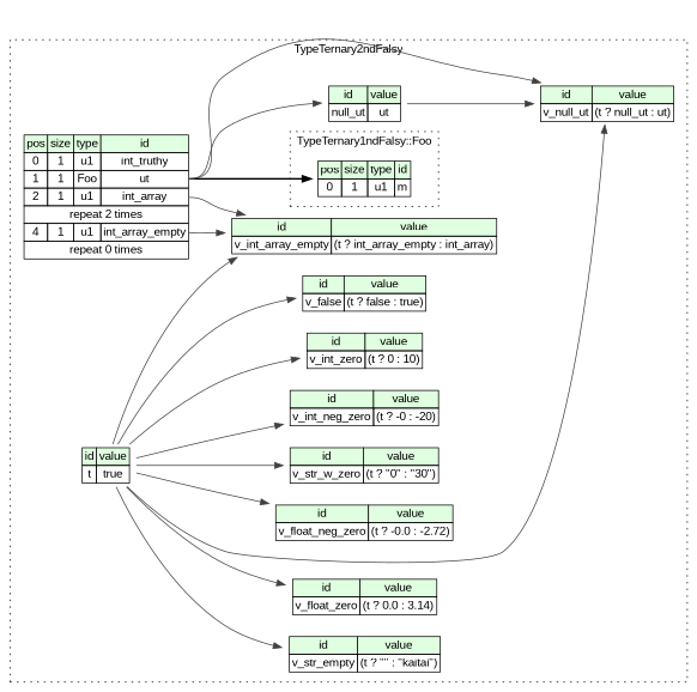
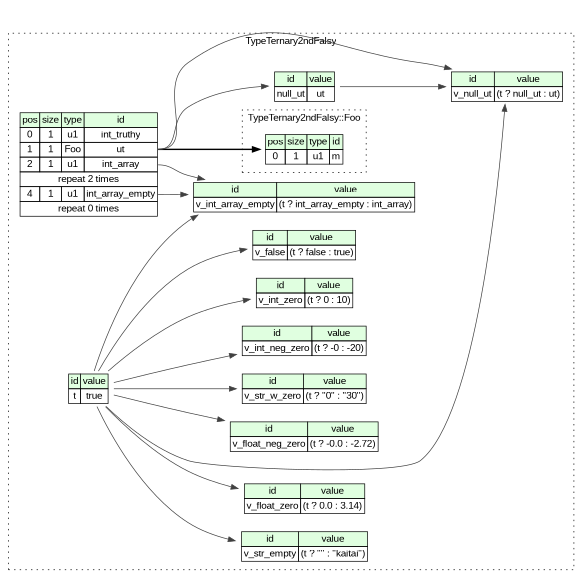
  digraph {
    rankdir=LR
    fontname="Liberation Sans"
    node [shape=plaintext fontname="Liberation Sans"]
    edge [tailport=t_type fontname="Liberation Sans" color="#404040"]
    n1 [label=<<TABLE BORDER="0" CELLBORDER="1" CELLSPACING="0"> 				<TR><TD BGCOLOR="#E0FFE0">pos</TD><TD BGCOLOR="#E0FFE0">size</TD><TD BGCOLOR="#E0FFE0">type</TD><TD BGCOLOR="#E0FFE0">id</TD></TR> 				<TR><TD PORT="m_pos">0</TD><TD PORT="m_size">1</TD><TD>u1</TD><TD PORT="m_type">m</TD></TR> 			</TABLE>>]
    n2 [label=<<TABLE BORDER="0" CELLBORDER="1" CELLSPACING="0"> 			<TR><TD BGCOLOR="#E0FFE0">pos</TD><TD BGCOLOR="#E0FFE0">size</TD><TD BGCOLOR="#E0FFE0">type</TD><TD BGCOLOR="#E0FFE0">id</TD></TR> 			<TR><TD PORT="int_truthy_pos">0</TD><TD PORT="int_truthy_size">1</TD><TD>u1</TD><TD PORT="int_truthy_type">int_truthy</TD></TR> 			<TR><TD PORT="ut_pos">1</TD><TD PORT="ut_size">1</TD><TD>Foo</TD><TD PORT="ut_type">ut</TD></TR> 			<TR><TD PORT="int_array_pos">2</TD><TD PORT="int_array_size">1</TD><TD>u1</TD><TD PORT="int_array_type">int_array</TD></TR> 			<TR><TD COLSPAN="4" PORT="int_array__repeat">repeat 2 times</TD></TR> 			<TR><TD PORT="int_array_empty_pos">4</TD><TD PORT="int_array_empty_size">1</TD><TD>u1</TD><TD PORT="int_array_empty_type">int_array_empty</TD></TR> 			<TR><TD COLSPAN="4" PORT="int_array_empty__repeat">repeat 0 times</TD></TR> 		</TABLE>>]
    n3 [label=<<TABLE BORDER="0" CELLBORDER="1" CELLSPACING="0"> 			<TR><TD BGCOLOR="#E0FFE0">id</TD><TD BGCOLOR="#E0FFE0">value</TD></TR> 			<TR><TD>null_ut</TD><TD>ut</TD></TR> 		</TABLE>>]
    n4 [label=<<TABLE BORDER="0" CELLBORDER="1" CELLSPACING="0"> 			<TR><TD BGCOLOR="#E0FFE0">id</TD><TD BGCOLOR="#E0FFE0">value</TD></TR> 			<TR><TD>v_float_zero</TD><TD>(t ? 0.0 : 3.14)</TD></TR> 		</TABLE>>]
    n5 [label=<<TABLE BORDER="0" CELLBORDER="1" CELLSPACING="0"> 			<TR><TD BGCOLOR="#E0FFE0">id</TD><TD BGCOLOR="#E0FFE0">value</TD></TR> 			<TR><TD>t</TD><TD>true</TD></TR> 		</TABLE>>]
    n6 [label=<<TABLE BORDER="0" CELLBORDER="1" CELLSPACING="0"> 			<TR><TD BGCOLOR="#E0FFE0">id</TD><TD BGCOLOR="#E0FFE0">value</TD></TR> 			<TR><TD>v_int_neg_zero</TD><TD>(t ? -0 : -20)</TD></TR> 		</TABLE>>]
    n7 [label=<<TABLE BORDER="0" CELLBORDER="1" CELLSPACING="0"> 			<TR><TD BGCOLOR="#E0FFE0">id</TD><TD BGCOLOR="#E0FFE0">value</TD></TR> 			<TR><TD>v_int_zero</TD><TD>(t ? 0 : 10)</TD></TR> 		</TABLE>>]
    n8 [label=<<TABLE BORDER="0" CELLBORDER="1" CELLSPACING="0"> 			<TR><TD BGCOLOR="#E0FFE0">id</TD><TD BGCOLOR="#E0FFE0">value</TD></TR> 			<TR><TD>v_false</TD><TD>(t ? false : true)</TD></TR> 		</TABLE>>]
    n9 [label=<<TABLE BORDER="0" CELLBORDER="1" CELLSPACING="0"> 			<TR><TD BGCOLOR="#E0FFE0">id</TD><TD BGCOLOR="#E0FFE0">value</TD></TR> 			<TR><TD>v_str_empty</TD><TD>(t ? &quot;&quot; : &quot;kaitai&quot;)</TD></TR> 		</TABLE>>]
    n10 [label=<<TABLE BORDER="0" CELLBORDER="1" CELLSPACING="0"> 			<TR><TD BGCOLOR="#E0FFE0">id</TD><TD BGCOLOR="#E0FFE0">value</TD></TR> 			<TR><TD>v_int_array_empty</TD><TD>(t ? int_array_empty : int_array)</TD></TR> 		</TABLE>>]
    n11 [label=<<TABLE BORDER="0" CELLBORDER="1" CELLSPACING="0"> 			<TR><TD BGCOLOR="#E0FFE0">id</TD><TD BGCOLOR="#E0FFE0">value</TD></TR> 			<TR><TD>v_null_ut</TD><TD>(t ? null_ut : ut)</TD></TR> 		</TABLE>>]
    n12 [label=<<TABLE BORDER="0" CELLBORDER="1" CELLSPACING="0"> 			<TR><TD BGCOLOR="#E0FFE0">id</TD><TD BGCOLOR="#E0FFE0">value</TD></TR> 			<TR><TD>v_float_neg_zero</TD><TD>(t ? -0.0 : -2.72)</TD></TR> 		</TABLE>>]
    n13 [label=<<TABLE BORDER="0" CELLBORDER="1" CELLSPACING="0"> 			<TR><TD BGCOLOR="#E0FFE0">id</TD><TD BGCOLOR="#E0FFE0">value</TD></TR> 			<TR><TD>v_str_w_zero</TD><TD>(t ? &quot;0&quot; : &quot;30&quot;)</TD></TR> 		</TABLE>>]
    subgraph cluster_1 {
      label=TypeTernary2ndFalsy
      style=dotted
      n2
      n3
      n4
      n5
      n6
      n7
      n8
      n9
      n10
      n11
      n12
      n13
      subgraph cluster_2 {
-       label="TypeTernary1ndFalsy::Foo"
+       label="TypeTernary2ndFalsy::Foo"
        style=dotted
        n1
      }
    }
    n2 -> n1 [style=bold tailport=ut_type color=""]
    n2 -> n3 [tailport=ut_type]
    n2 -> n10 [tailport=int_array_empty_type]
    n2 -> n10 [tailport=int_array_type]
    n2 -> n11 [tailport=ut_type]
    n3 -> n11 [tailport=null_ut_type]
    n5 -> n4
    n5 -> n6
    n5 -> n7
    n5 -> n8
    n5 -> n9
    n5 -> n10
    n5 -> n11
    n5 -> n12
    n5 -> n13
  }
